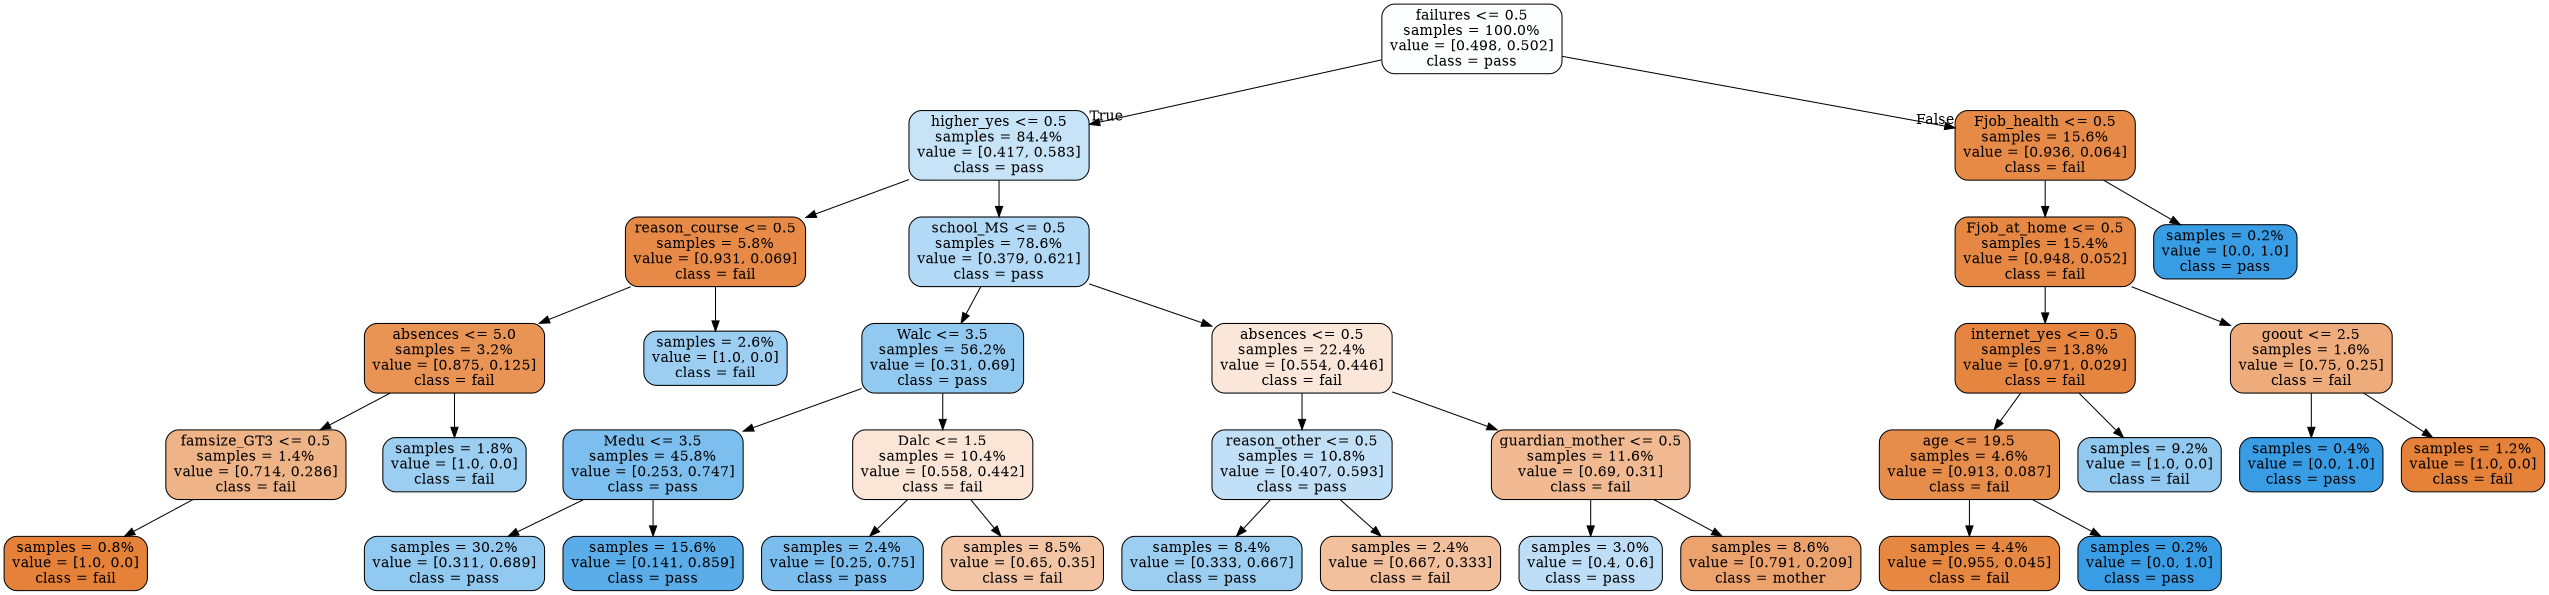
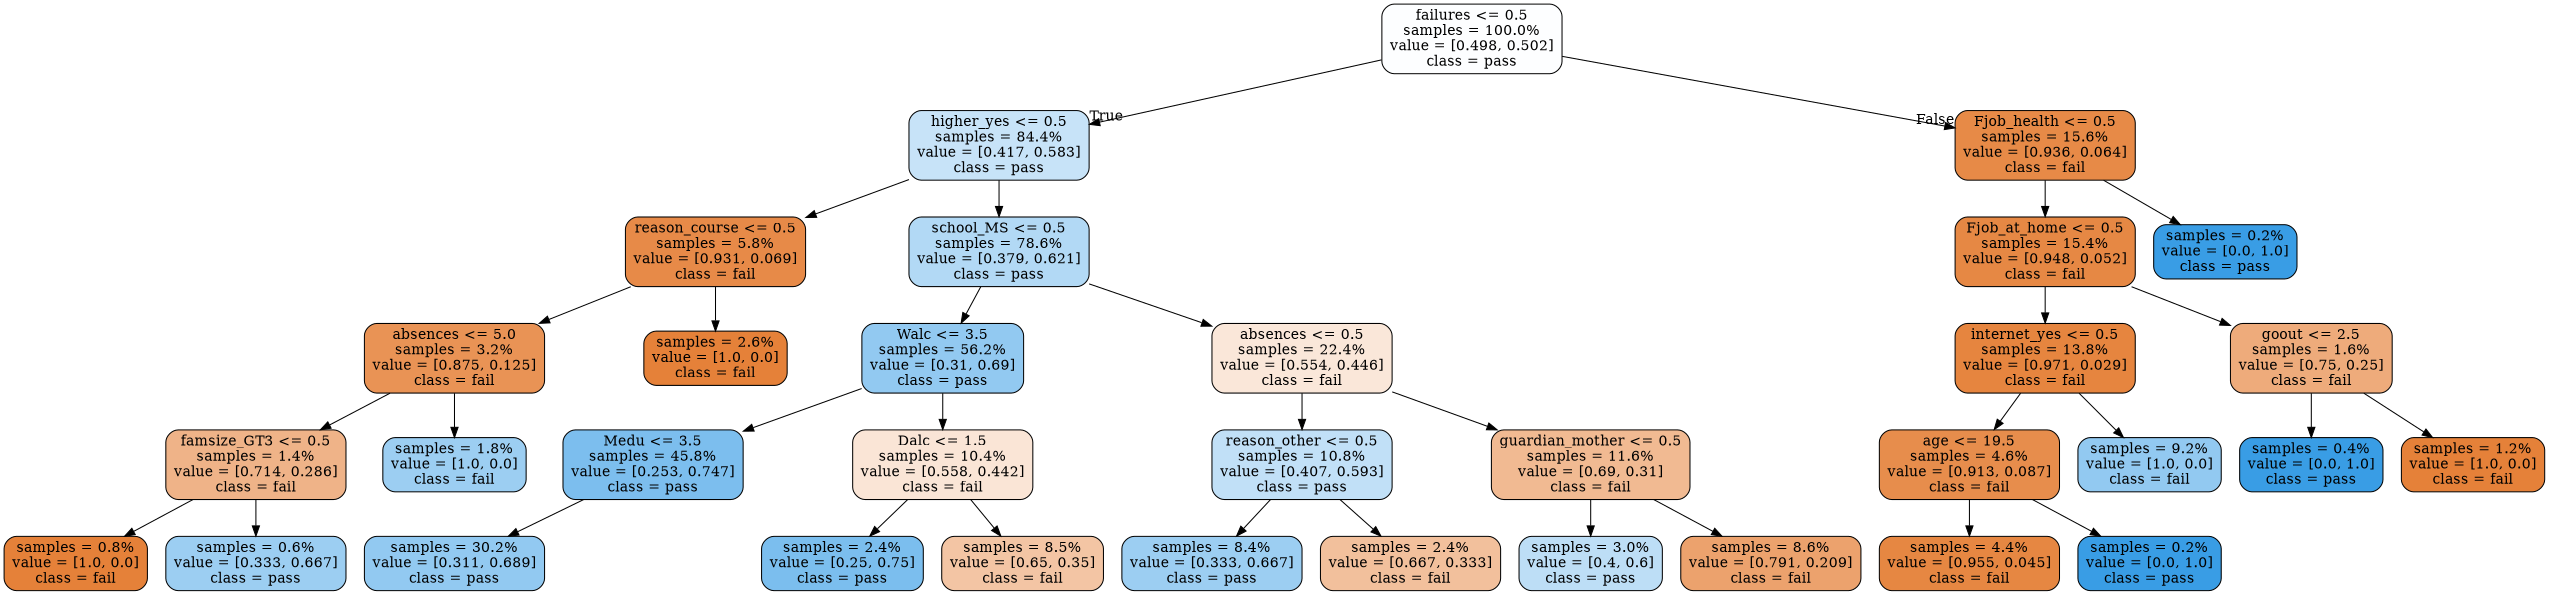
  digraph {
    fontname="DejaVu Serif"
    node [color=black fillcolor="#399de5" fontname="DejaVu Serif" shape=box style="filled, rounded"]
    edge [fontname="DejaVu Serif"]
    n1 [fillcolor="#fdfeff" label="failures <= 0.5\nsamples = 100.0%\nvalue = [0.498, 0.502]\nclass = pass"]
    n2 [fillcolor="#c7e3f8" label="higher_yes <= 0.5\nsamples = 84.4%\nvalue = [0.417, 0.583]\nclass = pass"]
    n3 [fillcolor="#e78a47" label="Fjob_health <= 0.5\nsamples = 15.6%\nvalue = [0.936, 0.064]\nclass = fail"]
    n4 [fillcolor="#e78a48" label="reason_course <= 0.5\nsamples = 5.8%\nvalue = [0.931, 0.069]\nclass = fail"]
    n5 [fillcolor="#b2d9f5" label="school_MS <= 0.5\nsamples = 78.6%\nvalue = [0.379, 0.621]\nclass = pass"]
    n6 [fillcolor="#e68844" label="Fjob_at_home <= 0.5\nsamples = 15.4%\nvalue = [0.948, 0.052]\nclass = fail"]
    n7 [label="samples = 0.2%\nvalue = [0.0, 1.0]\nclass = pass"]
    n8 [fillcolor="#e99355" label="absences <= 5.0\nsamples = 3.2%\nvalue = [0.875, 0.125]\nclass = fail"]
-   n9 [fillcolor="#9ccef2" label="samples = 2.6%\nvalue = [1.0, 0.0]\nclass = fail"]
+   n9 [fillcolor="#e58139" label="samples = 2.6%\nvalue = [1.0, 0.0]\nclass = fail"]
    n10 [fillcolor="#92c9f1" label="Walc <= 3.5\nsamples = 56.2%\nvalue = [0.31, 0.69]\nclass = pass"]
    n11 [fillcolor="#fae7d9" label="absences <= 0.5\nsamples = 22.4%\nvalue = [0.554, 0.446]\nclass = fail"]
    n12 [fillcolor="#efb388" label="famsize_GT3 <= 0.5\nsamples = 1.4%\nvalue = [0.714, 0.286]\nclass = fail"]
    n13 [fillcolor="#9ccef2" label="samples = 1.8%\nvalue = [1.0, 0.0]\nclass = fail"]
    n14 [fillcolor="#e58139" label="samples = 0.8%\nvalue = [1.0, 0.0]\nclass = fail"]
+   n15 [fillcolor="#9ccef2" label="samples = 0.6%\nvalue = [0.333, 0.667]\nclass = pass"]
    n16 [fillcolor="#7cbeee" label="Medu <= 3.5\nsamples = 45.8%\nvalue = [0.253, 0.747]\nclass = pass"]
    n17 [fillcolor="#fae5d6" label="Dalc <= 1.5\nsamples = 10.4%\nvalue = [0.558, 0.442]\nclass = fail"]
    n18 [fillcolor="#c1e0f7" label="reason_other <= 0.5\nsamples = 10.8%\nvalue = [0.407, 0.593]\nclass = pass"]
    n19 [fillcolor="#f1ba92" label="guardian_mother <= 0.5\nsamples = 11.6%\nvalue = [0.69, 0.31]\nclass = fail"]
    n20 [fillcolor="#92c9f1" label="samples = 30.2%\nvalue = [0.311, 0.689]\nclass = pass"]
-   n21 [fillcolor="#5aade9" label="samples = 15.6%\nvalue = [0.141, 0.859]\nclass = pass"]
    n22 [fillcolor="#7bbeee" label="samples = 2.4%\nvalue = [0.25, 0.75]\nclass = pass"]
    n23 [fillcolor="#f3c5a4" label="samples = 8.5%\nvalue = [0.65, 0.35]\nclass = fail"]
    n24 [fillcolor="#9ccef2" label="samples = 8.4%\nvalue = [0.333, 0.667]\nclass = pass"]
    n25 [fillcolor="#f2c09c" label="samples = 2.4%\nvalue = [0.667, 0.333]\nclass = fail"]
    n26 [fillcolor="#bddef6" label="samples = 3.0%\nvalue = [0.4, 0.6]\nclass = pass"]
-   n27 [fillcolor="#eca26d" label="samples = 8.6%\nvalue = [0.791, 0.209]\nclass = mother"]
+   n27 [fillcolor="#eca26d" label="samples = 8.6%\nvalue = [0.791, 0.209]\nclass = fail"]
    n28 [fillcolor="#e6853f" label="internet_yes <= 0.5\nsamples = 13.8%\nvalue = [0.971, 0.029]\nclass = fail"]
    n29 [fillcolor="#eeab7b" label="goout <= 2.5\nsamples = 1.6%\nvalue = [0.75, 0.25]\nclass = fail"]
    n30 [fillcolor="#e78d4c" label="age <= 19.5\nsamples = 4.6%\nvalue = [0.913, 0.087]\nclass = fail"]
    n31 [fillcolor="#92c9f1" label="samples = 9.2%\nvalue = [1.0, 0.0]\nclass = fail"]
    n32 [label="samples = 0.4%\nvalue = [0.0, 1.0]\nclass = pass"]
    n33 [fillcolor="#e58139" label="samples = 1.2%\nvalue = [1.0, 0.0]\nclass = fail"]
    n34 [fillcolor="#e68742" label="samples = 4.4%\nvalue = [0.955, 0.045]\nclass = fail"]
    n35 [label="samples = 0.2%\nvalue = [0.0, 1.0]\nclass = pass"]
    n1 -> n2 [headlabel=True labelangle=45 labeldistance=2.5]
    n1 -> n3 [headlabel=False labelangle=-45 labeldistance=2.5]
    n2 -> n4
    n2 -> n5
    n3 -> n6
    n3 -> n7
    n4 -> n8
    n4 -> n9
    n5 -> n10
    n5 -> n11
    n6 -> n28
    n6 -> n29
    n8 -> n12
    n8 -> n13
    n10 -> n16
    n10 -> n17
    n11 -> n18
    n11 -> n19
    n12 -> n14
+   n12 -> n15
    n16 -> n20
-   n16 -> n21
    n17 -> n22
    n17 -> n23
    n18 -> n24
    n18 -> n25
    n19 -> n26
    n19 -> n27
    n28 -> n30
    n28 -> n31
    n29 -> n32
    n29 -> n33
    n30 -> n34
    n30 -> n35
  }
